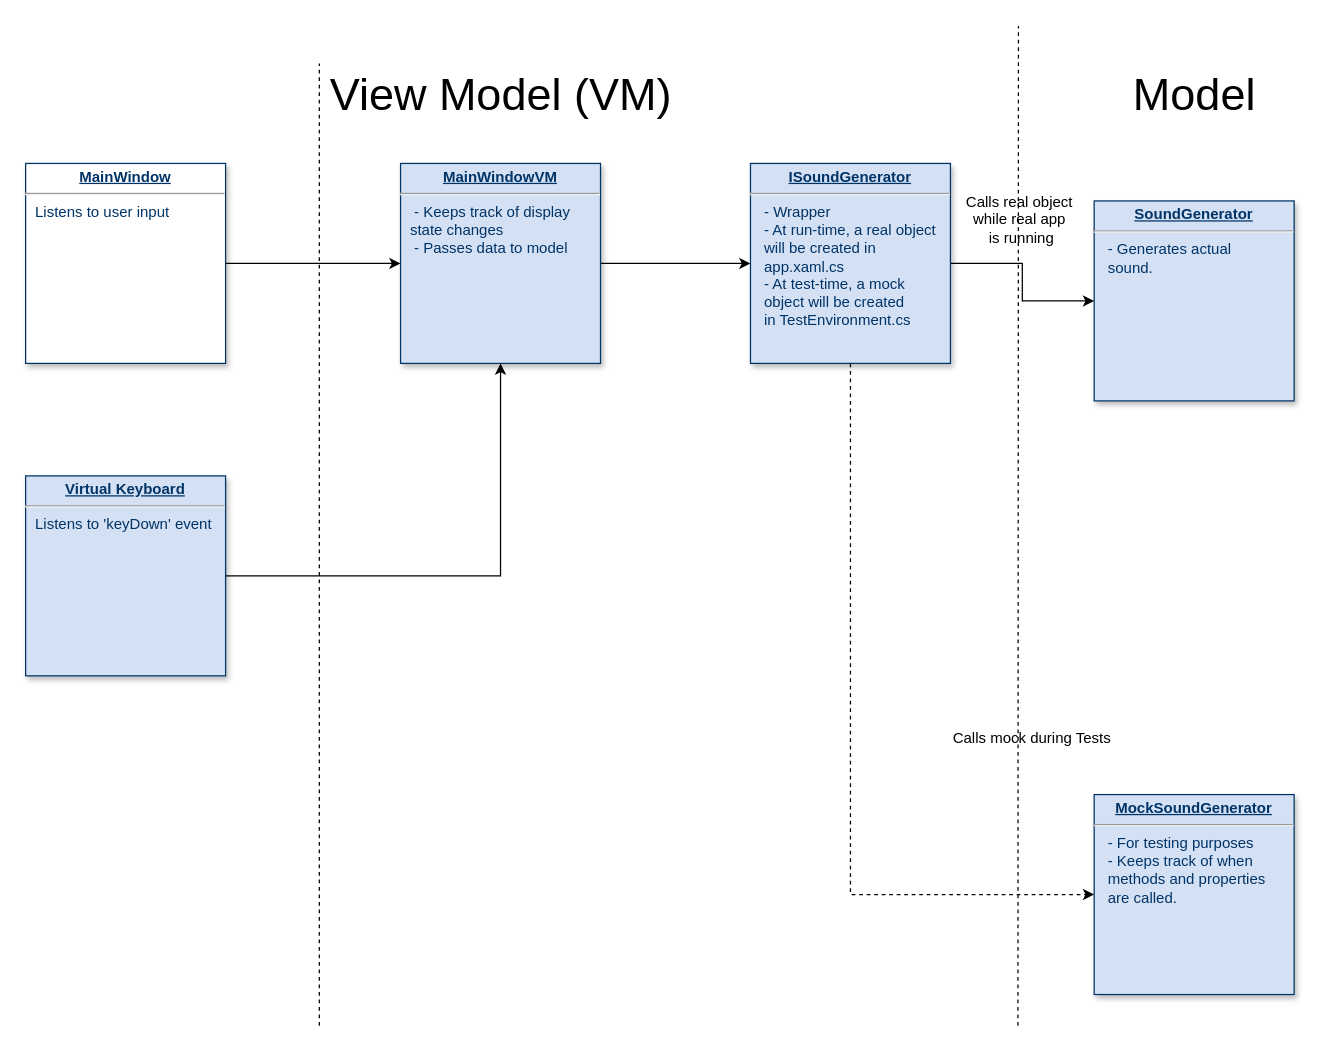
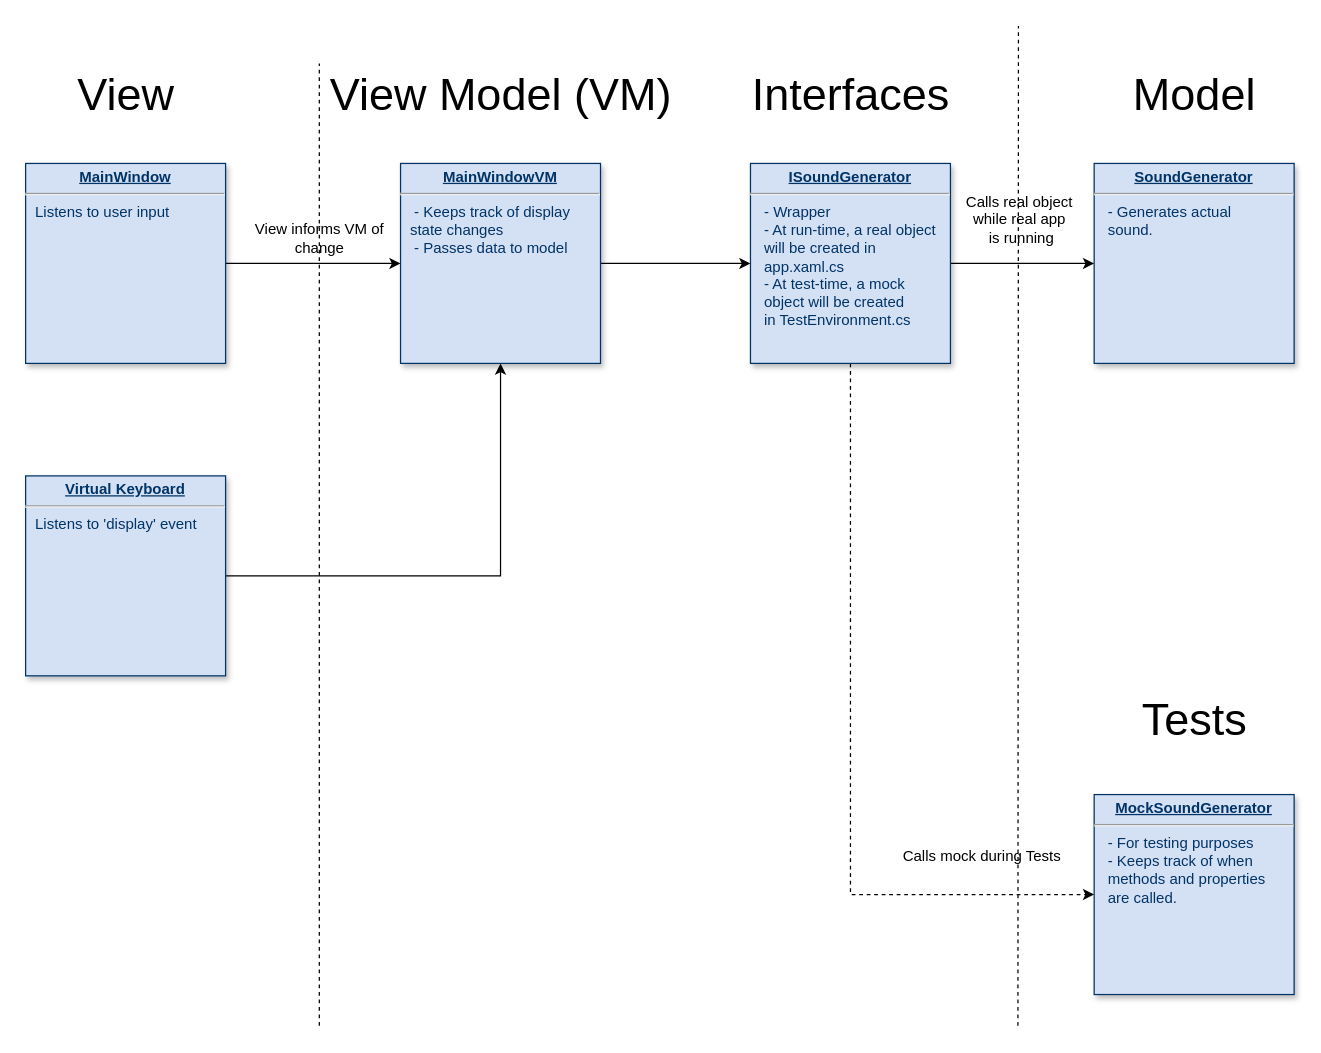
  <mxCell id="0" />
  <mxCell id="1" parent="0" />
  <mxCell id="2" style="edgeStyle=orthogonalEdgeStyle;rounded=0;orthogonalLoop=1;jettySize=auto;html=1;exitX=1;exitY=0.5;exitDx=0;exitDy=0;entryX=0;entryY=0.5;entryDx=0;entryDy=0;" edge="1" parent="1" source="3" target="17"><mxGeometry relative="1" as="geometry" /></mxCell>
  <mxCell id="3" value="&lt;p style=&quot;margin: 0px ; margin-top: 4px ; text-align: center ; text-decoration: underline&quot;&gt;&lt;strong&gt;MainWindowVM&lt;/strong&gt;&lt;/p&gt;&lt;hr&gt;&lt;p style=&quot;margin: 0px ; margin-left: 8px&quot;&gt;&amp;nbsp;- Keeps track of display&lt;/p&gt;&lt;p style=&quot;margin: 0px ; margin-left: 8px&quot;&gt;state changes&lt;/p&gt;&lt;p style=&quot;margin: 0px ; margin-left: 8px&quot;&gt;&amp;nbsp;- Passes data to model&lt;/p&gt;" style="verticalAlign=top;align=left;overflow=fill;fontSize=12;fontFamily=Helvetica;html=1;strokeColor=#003366;shadow=1;fillColor=#D4E1F5;fontColor=#003366" parent="1" vertex="1"><mxGeometry x="320" y="130" width="160" height="160" as="geometry" /></mxCell>
  <mxCell id="4" style="edgeStyle=orthogonalEdgeStyle;rounded=0;orthogonalLoop=1;jettySize=auto;html=1;exitX=1;exitY=0.5;exitDx=0;exitDy=0;entryX=0;entryY=0.5;entryDx=0;entryDy=0;" edge="1" parent="1" source="5" target="3"><mxGeometry relative="1" as="geometry" /></mxCell>
- <mxCell id="5" value="&lt;p style=&quot;margin: 0px ; margin-top: 4px ; text-align: center ; text-decoration: underline&quot;&gt;&lt;strong&gt;MainWindow&lt;/strong&gt;&lt;/p&gt;&lt;hr&gt;&lt;p style=&quot;margin: 0px ; margin-left: 8px&quot;&gt;Listens to user input&lt;/p&gt;" style="verticalAlign=top;align=left;overflow=fill;fontSize=12;fontFamily=Helvetica;html=1;strokeColor=#003366;shadow=1;fillColor=#ffffff;fontColor=#003366;" parent="1" vertex="1"><mxGeometry x="20" y="130" width="160" height="160" as="geometry" /></mxCell>
+ <mxCell id="5" value="&lt;p style=&quot;margin: 0px ; margin-top: 4px ; text-align: center ; text-decoration: underline&quot;&gt;&lt;strong&gt;MainWindow&lt;/strong&gt;&lt;/p&gt;&lt;hr&gt;&lt;p style=&quot;margin: 0px ; margin-left: 8px&quot;&gt;Listens to user input&lt;/p&gt;" style="verticalAlign=top;align=left;overflow=fill;fontSize=12;fontFamily=Helvetica;html=1;strokeColor=#003366;shadow=1;fillColor=#D4E1F5;fontColor=#003366" parent="1" vertex="1"><mxGeometry x="20" y="130" width="160" height="160" as="geometry" /></mxCell>
+ <mxCell id="6" value="&lt;font style=&quot;font-size: 36px&quot;&gt;View&lt;/font&gt;" style="text;html=1;align=center;verticalAlign=middle;resizable=0;points=[];autosize=1;" vertex="1" parent="1"><mxGeometry x="55" y="60" width="90" height="30" as="geometry" /></mxCell>
  <mxCell id="7" value="&lt;font style=&quot;font-size: 36px&quot;&gt;View Model (VM)&lt;br&gt;&lt;/font&gt;" style="text;html=1;align=center;verticalAlign=middle;resizable=0;points=[];autosize=1;" vertex="1" parent="1"><mxGeometry x="255" y="60" width="290" height="30" as="geometry" /></mxCell>
  <mxCell id="8" value="&lt;font style=&quot;font-size: 36px&quot;&gt;Model&lt;/font&gt;" style="text;html=1;align=center;verticalAlign=middle;resizable=0;points=[];autosize=1;" vertex="1" parent="1"><mxGeometry x="900" y="60" width="110" height="30" as="geometry" /></mxCell>
- <mxCell id="9" value="&lt;p style=&quot;margin: 0px ; margin-top: 4px ; text-align: center ; text-decoration: underline&quot;&gt;&lt;strong&gt;SoundGenerator&lt;/strong&gt;&lt;/p&gt;&lt;hr&gt;&lt;p style=&quot;margin: 0px ; margin-left: 8px&quot;&gt;&amp;nbsp;- Generates actual&lt;/p&gt;&lt;p style=&quot;margin: 0px ; margin-left: 8px&quot;&gt;&amp;nbsp;sound.&lt;/p&gt;&lt;p style=&quot;margin: 0px ; margin-left: 8px&quot;&gt;&lt;br&gt;&lt;/p&gt;" style="verticalAlign=top;align=left;overflow=fill;fontSize=12;fontFamily=Helvetica;html=1;strokeColor=#003366;shadow=1;fillColor=#D4E1F5;fontColor=#003366" vertex="1" parent="1"><mxGeometry x="875" y="160" width="160" height="160" as="geometry" /></mxCell>
+ <mxCell id="9" value="&lt;p style=&quot;margin: 0px ; margin-top: 4px ; text-align: center ; text-decoration: underline&quot;&gt;&lt;strong&gt;SoundGenerator&lt;/strong&gt;&lt;/p&gt;&lt;hr&gt;&lt;p style=&quot;margin: 0px ; margin-left: 8px&quot;&gt;&amp;nbsp;- Generates actual&lt;/p&gt;&lt;p style=&quot;margin: 0px ; margin-left: 8px&quot;&gt;&amp;nbsp;sound.&lt;/p&gt;&lt;p style=&quot;margin: 0px ; margin-left: 8px&quot;&gt;&lt;br&gt;&lt;/p&gt;" style="verticalAlign=top;align=left;overflow=fill;fontSize=12;fontFamily=Helvetica;html=1;strokeColor=#003366;shadow=1;fillColor=#D4E1F5;fontColor=#003366" vertex="1" parent="1"><mxGeometry x="875" y="130" width="160" height="160" as="geometry" /></mxCell>
  <mxCell id="10" style="edgeStyle=orthogonalEdgeStyle;rounded=0;orthogonalLoop=1;jettySize=auto;html=1;exitX=1;exitY=0.5;exitDx=0;exitDy=0;entryX=0.5;entryY=1;entryDx=0;entryDy=0;" edge="1" parent="1" source="11" target="3"><mxGeometry relative="1" as="geometry" /></mxCell>
- <mxCell id="11" value="&lt;p style=&quot;margin: 0px ; margin-top: 4px ; text-align: center ; text-decoration: underline&quot;&gt;&lt;strong&gt;Virtual Keyboard&lt;/strong&gt;&lt;/p&gt;&lt;hr&gt;&lt;p style=&quot;margin: 0px ; margin-left: 8px&quot;&gt;Listens to 'keyDown' event&lt;/p&gt;" style="verticalAlign=top;align=left;overflow=fill;fontSize=12;fontFamily=Helvetica;html=1;strokeColor=#003366;shadow=1;fillColor=#D4E1F5;fontColor=#003366" vertex="1" parent="1"><mxGeometry x="20" y="380" width="160" height="160" as="geometry" /></mxCell>
+ <mxCell id="11" value="&lt;p style=&quot;margin: 0px ; margin-top: 4px ; text-align: center ; text-decoration: underline&quot;&gt;&lt;strong&gt;Virtual Keyboard&lt;/strong&gt;&lt;/p&gt;&lt;hr&gt;&lt;p style=&quot;margin: 0px ; margin-left: 8px&quot;&gt;Listens to 'display' event&lt;/p&gt;" style="verticalAlign=top;align=left;overflow=fill;fontSize=12;fontFamily=Helvetica;html=1;strokeColor=#003366;shadow=1;fillColor=#D4E1F5;fontColor=#003366" vertex="1" parent="1"><mxGeometry x="20" y="380" width="160" height="160" as="geometry" /></mxCell>
  <mxCell id="12" style="edgeStyle=orthogonalEdgeStyle;rounded=0;orthogonalLoop=1;jettySize=auto;html=1;exitX=0.5;exitY=1;exitDx=0;exitDy=0;" edge="1" parent="1" source="11" target="11"><mxGeometry relative="1" as="geometry" /></mxCell>
+ <mxCell id="13" value="View informs VM of&lt;br&gt;change" style="text;html=1;align=center;verticalAlign=middle;resizable=0;points=[];autosize=1;" vertex="1" parent="1"><mxGeometry x="195" y="175" width="120" height="30" as="geometry" /></mxCell>
+ <mxCell id="14" value="&lt;font style=&quot;font-size: 36px&quot;&gt;Interfaces&lt;br&gt;&lt;/font&gt;" style="text;html=1;align=center;verticalAlign=middle;resizable=0;points=[];autosize=1;" vertex="1" parent="1"><mxGeometry x="595" y="60" width="170" height="30" as="geometry" /></mxCell>
  <mxCell id="15" style="edgeStyle=orthogonalEdgeStyle;rounded=0;orthogonalLoop=1;jettySize=auto;html=1;exitX=1;exitY=0.5;exitDx=0;exitDy=0;entryX=0;entryY=0.5;entryDx=0;entryDy=0;" edge="1" parent="1" source="17" target="9"><mxGeometry relative="1" as="geometry" /></mxCell>
  <mxCell id="16" style="edgeStyle=orthogonalEdgeStyle;rounded=0;orthogonalLoop=1;jettySize=auto;html=1;exitX=0.5;exitY=1;exitDx=0;exitDy=0;entryX=0;entryY=0.5;entryDx=0;entryDy=0;dashed=1;" edge="1" parent="1" source="17" target="18"><mxGeometry relative="1" as="geometry" /></mxCell>
  <mxCell id="17" value="&lt;p style=&quot;margin: 0px ; margin-top: 4px ; text-align: center ; text-decoration: underline&quot;&gt;&lt;strong&gt;ISoundGenerator&lt;/strong&gt;&lt;/p&gt;&lt;hr&gt;&lt;p style=&quot;margin: 0px ; margin-left: 8px&quot;&gt;&amp;nbsp;- Wrapper&lt;/p&gt;&lt;p style=&quot;margin: 0px ; margin-left: 8px&quot;&gt;&amp;nbsp;- At run-time, a real object&lt;/p&gt;&lt;p style=&quot;margin: 0px ; margin-left: 8px&quot;&gt;&amp;nbsp;will be created in&amp;nbsp;&lt;/p&gt;&lt;p style=&quot;margin: 0px ; margin-left: 8px&quot;&gt;&amp;nbsp;app.xaml.cs&lt;/p&gt;&lt;p style=&quot;margin: 0px ; margin-left: 8px&quot;&gt;&amp;nbsp;- At test-time, a mock&lt;/p&gt;&lt;p style=&quot;margin: 0px ; margin-left: 8px&quot;&gt;&amp;nbsp;object will be created&lt;/p&gt;&lt;p style=&quot;margin: 0px ; margin-left: 8px&quot;&gt;&amp;nbsp;in TestEnvironment.cs&lt;/p&gt;" style="verticalAlign=top;align=left;overflow=fill;fontSize=12;fontFamily=Helvetica;html=1;strokeColor=#003366;shadow=1;fillColor=#D4E1F5;fontColor=#003366" vertex="1" parent="1"><mxGeometry x="600" y="130" width="160" height="160" as="geometry" /></mxCell>
  <mxCell id="18" value="&lt;p style=&quot;margin: 0px ; margin-top: 4px ; text-align: center ; text-decoration: underline&quot;&gt;&lt;strong&gt;MockSoundGenerator&lt;/strong&gt;&lt;/p&gt;&lt;hr&gt;&lt;p style=&quot;margin: 0px ; margin-left: 8px&quot;&gt;&amp;nbsp;- For testing purposes&lt;/p&gt;&lt;p style=&quot;margin: 0px ; margin-left: 8px&quot;&gt;&amp;nbsp;- Keeps track of when&lt;/p&gt;&lt;p style=&quot;margin: 0px ; margin-left: 8px&quot;&gt;&amp;nbsp;methods and properties&lt;/p&gt;&lt;p style=&quot;margin: 0px ; margin-left: 8px&quot;&gt;&amp;nbsp;are called.&lt;/p&gt;" style="verticalAlign=top;align=left;overflow=fill;fontSize=12;fontFamily=Helvetica;html=1;strokeColor=#003366;shadow=1;fillColor=#D4E1F5;fontColor=#003366" vertex="1" parent="1"><mxGeometry x="875" y="635" width="160" height="160" as="geometry" /></mxCell>
- <mxCell id="19" value="Calls mock during Tests" style="text;html=1;align=center;verticalAlign=middle;resizable=0;points=[];autosize=1;" vertex="1" parent="1"><mxGeometry x="755" y="580" width="140" height="20" as="geometry" /></mxCell>
+ <mxCell id="19" value="Calls mock during Tests" style="text;html=1;align=center;verticalAlign=middle;resizable=0;points=[];autosize=1;" vertex="1" parent="1"><mxGeometry x="715" y="675" width="140" height="20" as="geometry" /></mxCell>
  <mxCell id="20" value="Calls real object&lt;br&gt;while real app&lt;br&gt;&amp;nbsp;is running" style="text;html=1;align=center;verticalAlign=middle;resizable=0;points=[];autosize=1;" vertex="1" parent="1"><mxGeometry x="765" y="150" width="100" height="50" as="geometry" /></mxCell>
  <mxCell id="21" value="" style="endArrow=none;dashed=1;html=1;" edge="1" parent="1"><mxGeometry width="50" height="50" relative="1" as="geometry"><mxPoint x="255" y="820" as="sourcePoint" /><mxPoint x="255" y="50" as="targetPoint" /></mxGeometry></mxCell>
  <mxCell id="22" value="" style="endArrow=none;dashed=1;html=1;" edge="1" parent="1"><mxGeometry width="50" height="50" relative="1" as="geometry"><mxPoint x="814" y="820" as="sourcePoint" /><mxPoint x="814.41" y="20" as="targetPoint" /></mxGeometry></mxCell>
+ <mxCell id="23" value="&lt;font style=&quot;font-size: 36px&quot;&gt;Tests&lt;/font&gt;" style="text;html=1;align=center;verticalAlign=middle;resizable=0;points=[];autosize=1;" vertex="1" parent="1"><mxGeometry x="905" y="560" width="100" height="30" as="geometry" /></mxCell>
